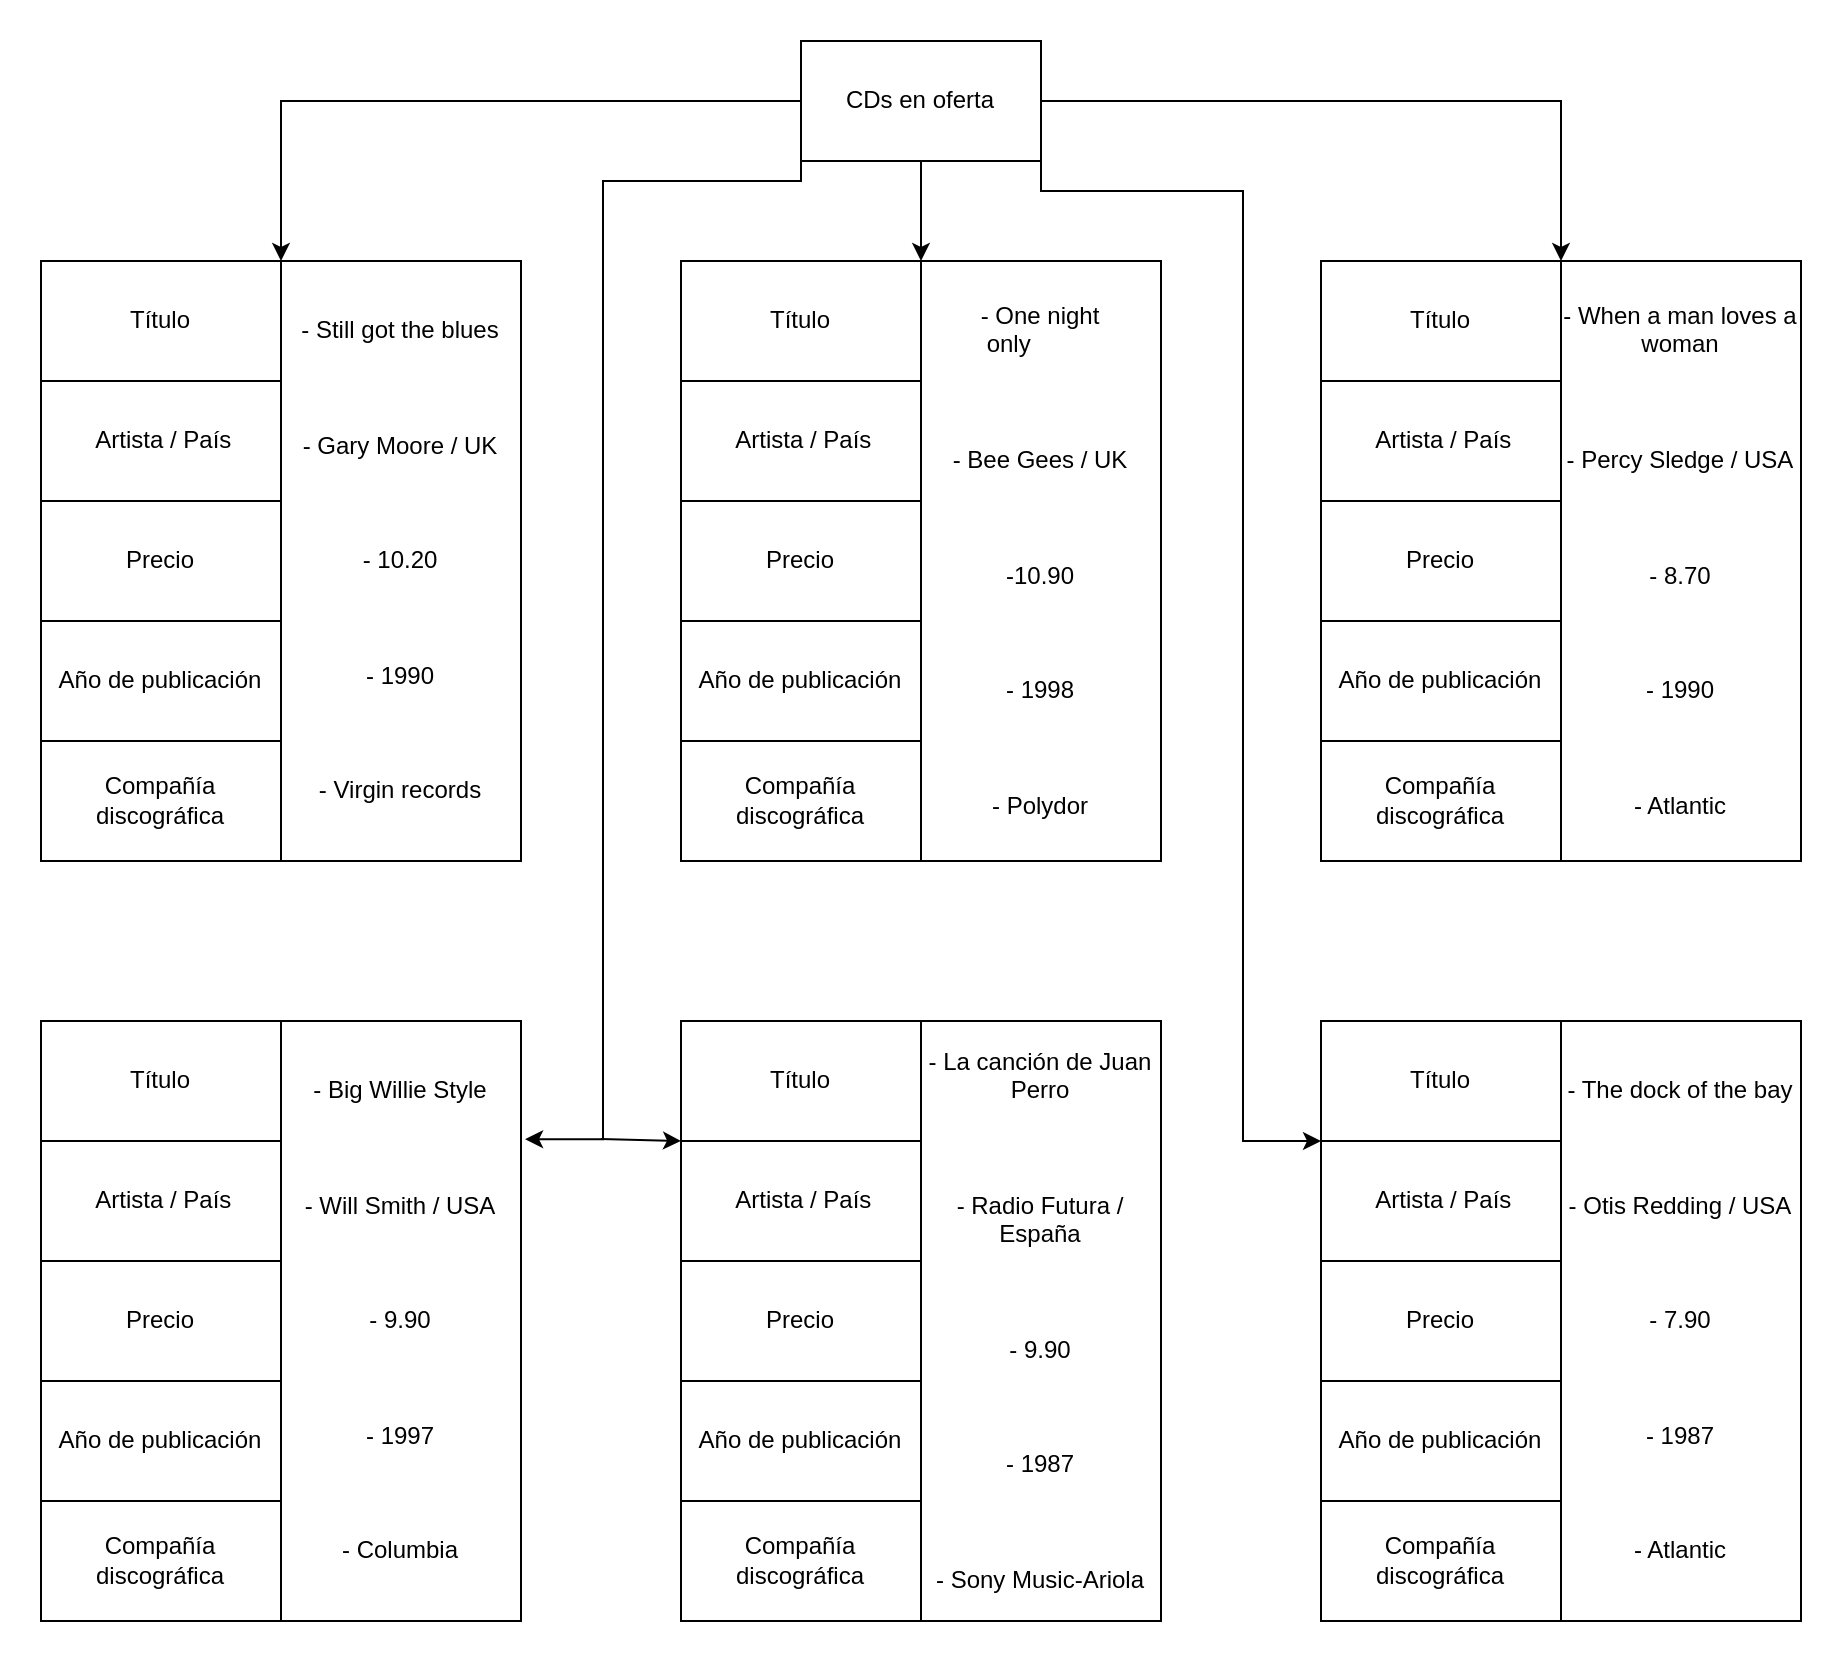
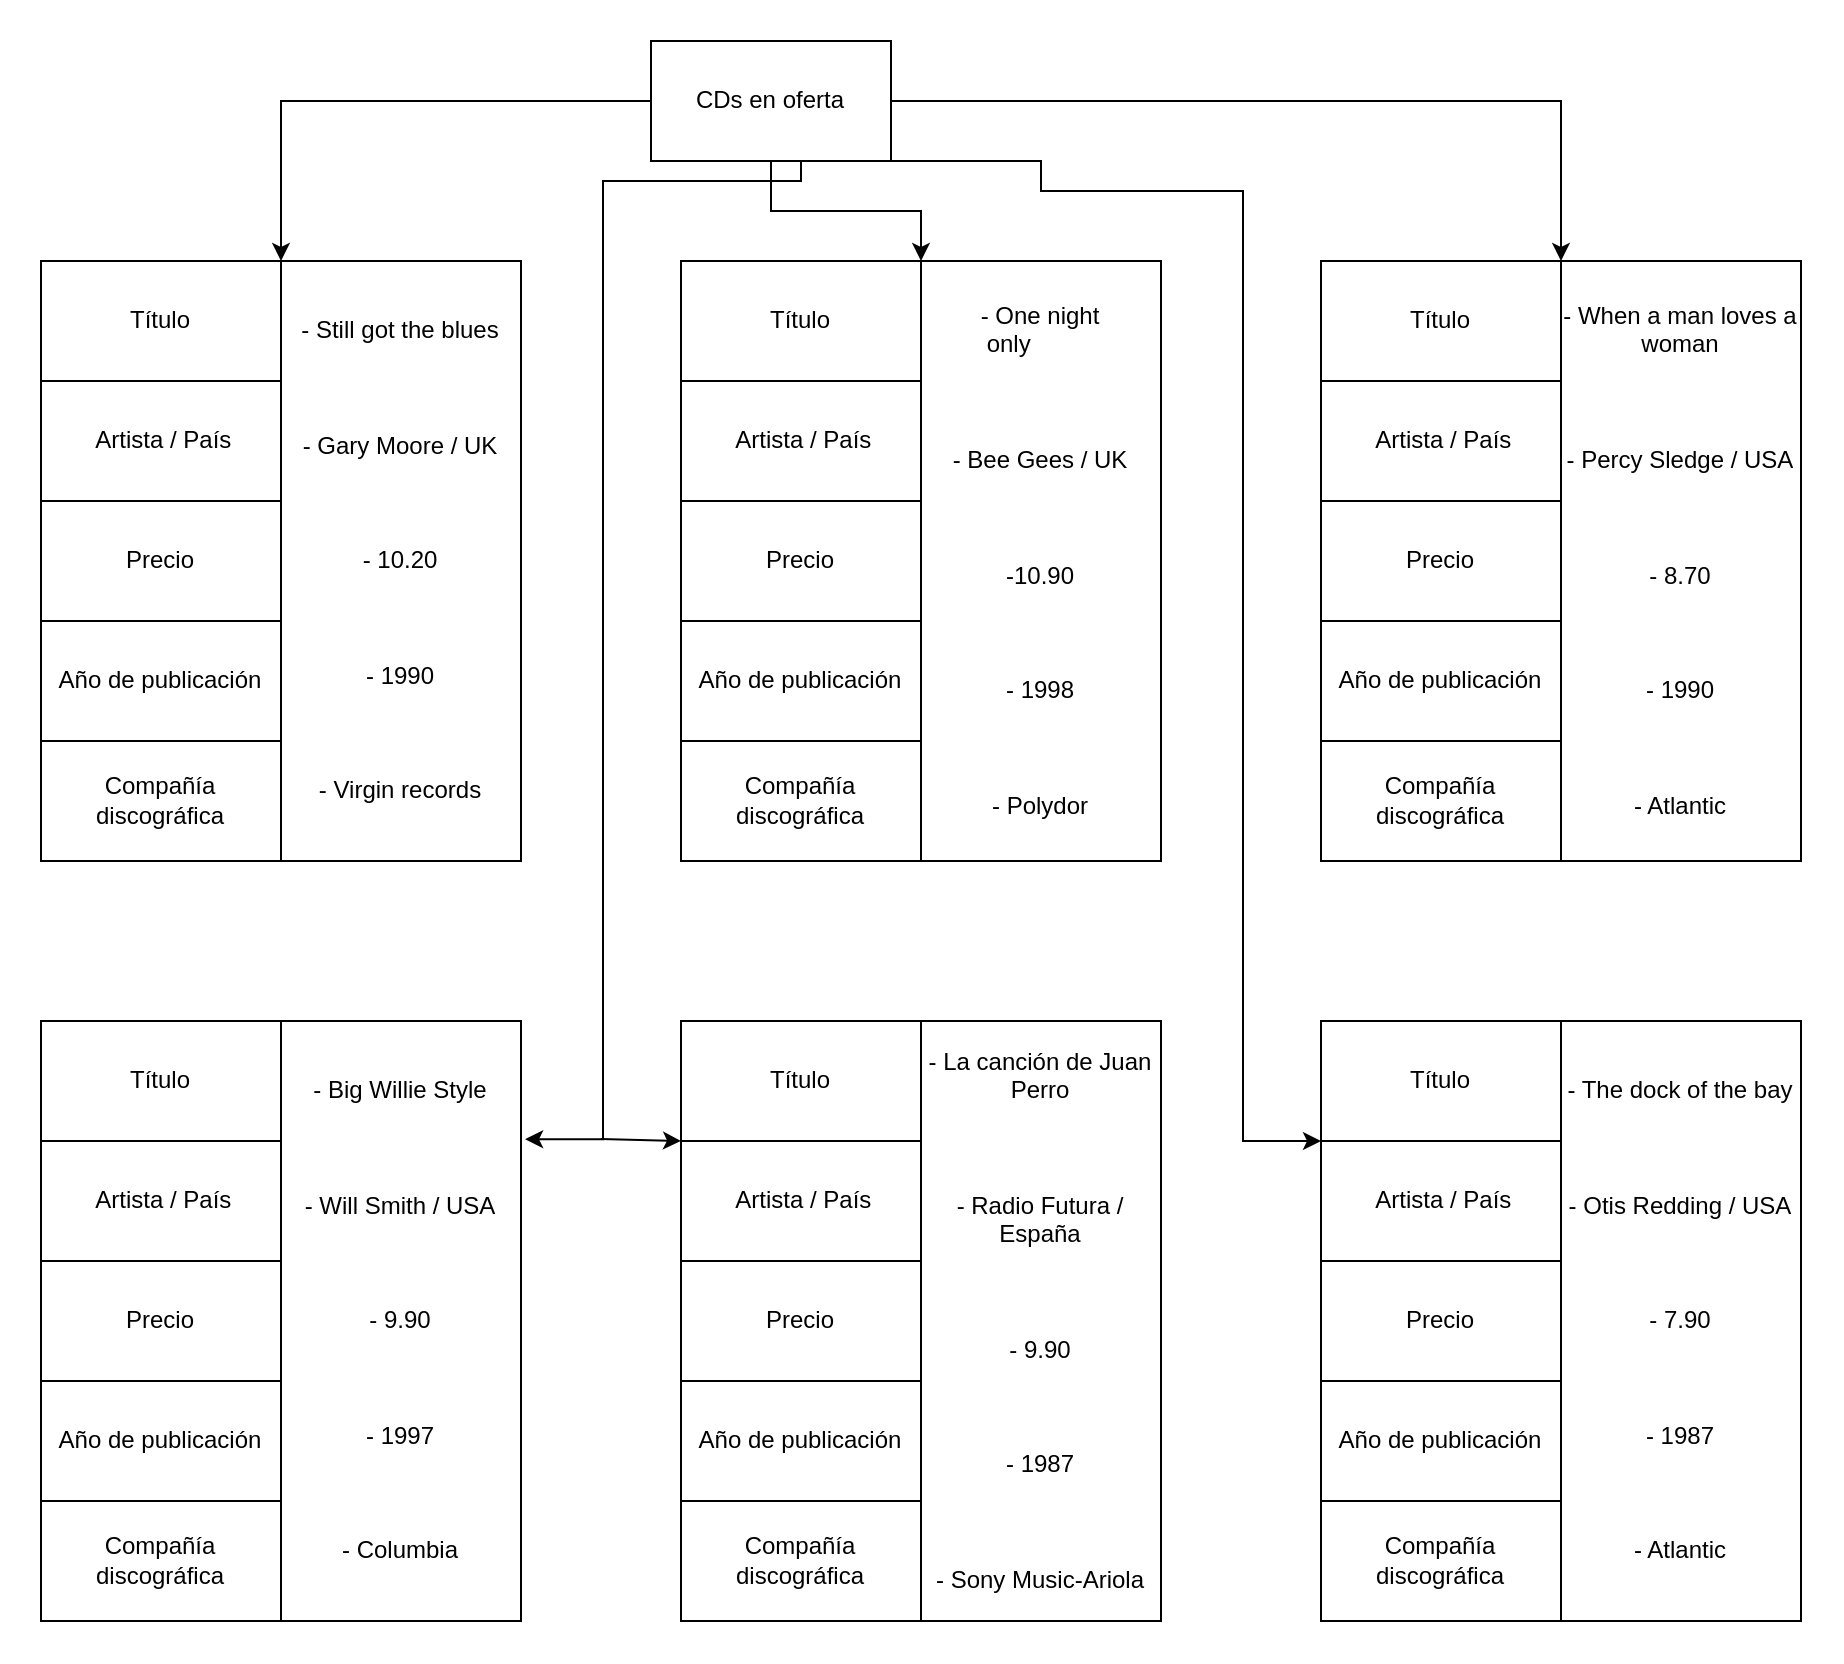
  <mxCell id="0" />
  <mxCell id="1" parent="0" />
  <mxCell id="2" style="edgeStyle=orthogonalEdgeStyle;rounded=0;orthogonalLoop=1;jettySize=auto;html=1;exitX=0;exitY=0.5;exitDx=0;exitDy=0;entryX=1;entryY=0;entryDx=0;entryDy=0;" edge="1" parent="1" source="7" target="20"><mxGeometry relative="1" as="geometry" /></mxCell>
  <mxCell id="3" style="edgeStyle=orthogonalEdgeStyle;rounded=0;orthogonalLoop=1;jettySize=auto;html=1;exitX=0.5;exitY=1;exitDx=0;exitDy=0;entryX=0;entryY=0;entryDx=0;entryDy=0;" edge="1" parent="1" source="7" target="13"><mxGeometry relative="1" as="geometry" /></mxCell>
  <mxCell id="4" style="edgeStyle=orthogonalEdgeStyle;rounded=0;orthogonalLoop=1;jettySize=auto;html=1;exitX=1;exitY=0.5;exitDx=0;exitDy=0;entryX=1;entryY=0;entryDx=0;entryDy=0;" edge="1" parent="1" source="7" target="14"><mxGeometry relative="1" as="geometry" /></mxCell>
  <mxCell id="5" style="edgeStyle=orthogonalEdgeStyle;rounded=0;orthogonalLoop=1;jettySize=auto;html=1;exitX=1;exitY=1;exitDx=0;exitDy=0;entryX=0;entryY=1;entryDx=0;entryDy=0;" edge="1" parent="1" source="7" target="38"><mxGeometry relative="1" as="geometry"><mxPoint x="780" y="480" as="targetPoint" /><Array as="points"><mxPoint x="520" y="95" /><mxPoint x="621" y="95" /><mxPoint x="621" y="570" /></Array></mxGeometry></mxCell>
  <mxCell id="6" style="edgeStyle=orthogonalEdgeStyle;rounded=0;orthogonalLoop=1;jettySize=auto;html=1;exitX=0;exitY=1;exitDx=0;exitDy=0;entryX=1.017;entryY=0.197;entryDx=0;entryDy=0;entryPerimeter=0;" edge="1" parent="1" source="7" target="37"><mxGeometry relative="1" as="geometry"><mxPoint x="300" y="130" as="targetPoint" /><Array as="points"><mxPoint x="400" y="90" /><mxPoint x="301" y="90" /><mxPoint x="301" y="569" /></Array></mxGeometry></mxCell>
- <mxCell id="7" value="CDs en oferta" style="rounded=0;whiteSpace=wrap;html=1;" vertex="1" parent="1"><mxGeometry x="400" y="20" width="120" height="60" as="geometry" /></mxCell>
+ <mxCell id="7" value="CDs en oferta" style="rounded=0;whiteSpace=wrap;html=1;" vertex="1" parent="1"><mxGeometry x="325" y="20" width="120" height="60" as="geometry" /></mxCell>
  <mxCell id="8" value="Título" style="rounded=0;whiteSpace=wrap;html=1;" vertex="1" parent="1"><mxGeometry x="340" y="130" width="120" height="60" as="geometry" /></mxCell>
  <mxCell id="9" value="&amp;nbsp;Artista / País" style="rounded=0;whiteSpace=wrap;html=1;" vertex="1" parent="1"><mxGeometry x="340" y="190" width="120" height="60" as="geometry" /></mxCell>
  <mxCell id="10" value="Compañía discográfica" style="rounded=0;whiteSpace=wrap;html=1;" vertex="1" parent="1"><mxGeometry x="340" y="370" width="120" height="60" as="geometry" /></mxCell>
  <mxCell id="11" value="Precio" style="rounded=0;whiteSpace=wrap;html=1;" vertex="1" parent="1"><mxGeometry x="340" y="250" width="120" height="60" as="geometry" /></mxCell>
  <mxCell id="12" value="Año de publicación" style="rounded=0;whiteSpace=wrap;html=1;" vertex="1" parent="1"><mxGeometry x="340" y="310" width="120" height="60" as="geometry" /></mxCell>
  <mxCell id="13" value="- One night only&lt;span style=&quot;white-space: pre;&quot;&gt;&#09;&lt;/span&gt;&lt;span style=&quot;white-space: pre;&quot;&gt;&#09;&lt;/span&gt;&lt;br&gt;&lt;br&gt;&amp;nbsp;&lt;br&gt;&lt;br&gt;- Bee Gees / UK&lt;br&gt;&lt;br&gt;&lt;br&gt;&lt;br&gt;-10.90&lt;br&gt;&lt;br&gt;&lt;br&gt;&lt;br&gt;- 1998&lt;br&gt;&lt;br&gt;&lt;br&gt;&lt;br&gt;- Polydor" style="rounded=0;whiteSpace=wrap;html=1;" vertex="1" parent="1"><mxGeometry x="460" y="130" width="120" height="300" as="geometry" /></mxCell>
  <mxCell id="14" value="Título" style="rounded=0;whiteSpace=wrap;html=1;" vertex="1" parent="1"><mxGeometry x="660" y="130" width="120" height="60" as="geometry" /></mxCell>
  <mxCell id="15" value="&amp;nbsp;Artista / País" style="rounded=0;whiteSpace=wrap;html=1;" vertex="1" parent="1"><mxGeometry x="660" y="190" width="120" height="60" as="geometry" /></mxCell>
  <mxCell id="16" value="Compañía discográfica" style="rounded=0;whiteSpace=wrap;html=1;" vertex="1" parent="1"><mxGeometry x="660" y="370" width="120" height="60" as="geometry" /></mxCell>
  <mxCell id="17" value="Precio" style="rounded=0;whiteSpace=wrap;html=1;" vertex="1" parent="1"><mxGeometry x="660" y="250" width="120" height="60" as="geometry" /></mxCell>
  <mxCell id="18" value="Año de publicación" style="rounded=0;whiteSpace=wrap;html=1;" vertex="1" parent="1"><mxGeometry x="660" y="310" width="120" height="60" as="geometry" /></mxCell>
  <mxCell id="19" value="- When a man loves a woman&lt;br&gt;&lt;br&gt;&lt;br&gt;&lt;br&gt;- Percy Sledge / USA&lt;br&gt;&lt;br&gt;&lt;br&gt;&lt;br&gt;- 8.70&lt;br&gt;&lt;br&gt;&lt;br&gt;&lt;br&gt;- 1990&lt;br&gt;&lt;br&gt;&lt;br&gt;&lt;br&gt;- Atlantic" style="rounded=0;whiteSpace=wrap;html=1;" vertex="1" parent="1"><mxGeometry x="780" y="130" width="120" height="300" as="geometry" /></mxCell>
  <mxCell id="20" value="Título" style="rounded=0;whiteSpace=wrap;html=1;" vertex="1" parent="1"><mxGeometry x="20" y="130" width="120" height="60" as="geometry" /></mxCell>
  <mxCell id="21" value="&amp;nbsp;Artista / País" style="rounded=0;whiteSpace=wrap;html=1;" vertex="1" parent="1"><mxGeometry x="20" y="190" width="120" height="60" as="geometry" /></mxCell>
  <mxCell id="22" value="Compañía discográfica" style="rounded=0;whiteSpace=wrap;html=1;" vertex="1" parent="1"><mxGeometry x="20" y="370" width="120" height="60" as="geometry" /></mxCell>
  <mxCell id="23" value="Precio" style="rounded=0;whiteSpace=wrap;html=1;" vertex="1" parent="1"><mxGeometry x="20" y="250" width="120" height="60" as="geometry" /></mxCell>
  <mxCell id="24" value="Año de publicación" style="rounded=0;whiteSpace=wrap;html=1;" vertex="1" parent="1"><mxGeometry x="20" y="310" width="120" height="60" as="geometry" /></mxCell>
  <mxCell id="25" value="- Still got the blues&lt;br&gt;&lt;br&gt;&lt;br&gt;&lt;br&gt;- Gary Moore / UK&lt;br&gt;&lt;br&gt;&lt;br&gt;&lt;br&gt;- 10.20&lt;br&gt;&lt;br&gt;&lt;br&gt;&lt;br&gt;- 1990&lt;br&gt;&lt;br&gt;&lt;br&gt;&lt;br&gt;- Virgin records" style="rounded=0;whiteSpace=wrap;html=1;" vertex="1" parent="1"><mxGeometry x="140" y="130" width="120" height="300" as="geometry" /></mxCell>
  <mxCell id="26" value="Título" style="rounded=0;whiteSpace=wrap;html=1;" vertex="1" parent="1"><mxGeometry x="340" y="510" width="120" height="60" as="geometry" /></mxCell>
  <mxCell id="27" value="&amp;nbsp;Artista / País" style="rounded=0;whiteSpace=wrap;html=1;" vertex="1" parent="1"><mxGeometry x="340" y="570" width="120" height="60" as="geometry" /></mxCell>
  <mxCell id="28" value="Compañía discográfica" style="rounded=0;whiteSpace=wrap;html=1;" vertex="1" parent="1"><mxGeometry x="340" y="750" width="120" height="60" as="geometry" /></mxCell>
  <mxCell id="29" value="Precio" style="rounded=0;whiteSpace=wrap;html=1;" vertex="1" parent="1"><mxGeometry x="340" y="630" width="120" height="60" as="geometry" /></mxCell>
  <mxCell id="30" value="Año de publicación" style="rounded=0;whiteSpace=wrap;html=1;" vertex="1" parent="1"><mxGeometry x="340" y="690" width="120" height="60" as="geometry" /></mxCell>
  <mxCell id="31" value="- La canción de Juan Perro&lt;br&gt;&lt;br&gt;&lt;br&gt;&lt;br&gt;- Radio Futura / España&lt;br&gt;&lt;br&gt;&lt;br&gt;&lt;br&gt;- 9.90&lt;br&gt;&lt;br&gt;&lt;br&gt;&lt;br&gt;- 1987&lt;br&gt;&lt;br&gt;&lt;br&gt;&lt;br&gt;- Sony Music-Ariola" style="rounded=0;whiteSpace=wrap;html=1;" vertex="1" parent="1"><mxGeometry x="460" y="510" width="120" height="300" as="geometry" /></mxCell>
  <mxCell id="32" value="Título" style="rounded=0;whiteSpace=wrap;html=1;" vertex="1" parent="1"><mxGeometry x="20" y="510" width="120" height="60" as="geometry" /></mxCell>
  <mxCell id="33" value="&amp;nbsp;Artista / País" style="rounded=0;whiteSpace=wrap;html=1;" vertex="1" parent="1"><mxGeometry x="20" y="570" width="120" height="60" as="geometry" /></mxCell>
  <mxCell id="34" value="Compañía discográfica" style="rounded=0;whiteSpace=wrap;html=1;" vertex="1" parent="1"><mxGeometry x="20" y="750" width="120" height="60" as="geometry" /></mxCell>
  <mxCell id="35" value="Precio" style="rounded=0;whiteSpace=wrap;html=1;" vertex="1" parent="1"><mxGeometry x="20" y="630" width="120" height="60" as="geometry" /></mxCell>
  <mxCell id="36" value="Año de publicación" style="rounded=0;whiteSpace=wrap;html=1;" vertex="1" parent="1"><mxGeometry x="20" y="690" width="120" height="60" as="geometry" /></mxCell>
  <mxCell id="37" value="- Big Willie Style&lt;br&gt;&lt;br&gt;&lt;br&gt;&lt;br&gt;- Will Smith / USA&lt;br&gt;&lt;br&gt;&lt;br&gt;&lt;br&gt;- 9.90&lt;br&gt;&lt;br&gt;&lt;br&gt;&lt;br&gt;- 1997&lt;br&gt;&lt;br&gt;&lt;br&gt;&lt;br&gt;- Columbia" style="rounded=0;whiteSpace=wrap;html=1;" vertex="1" parent="1"><mxGeometry x="140" y="510" width="120" height="300" as="geometry" /></mxCell>
  <mxCell id="38" value="Título" style="rounded=0;whiteSpace=wrap;html=1;" vertex="1" parent="1"><mxGeometry x="660" y="510" width="120" height="60" as="geometry" /></mxCell>
  <mxCell id="39" value="&amp;nbsp;Artista / País" style="rounded=0;whiteSpace=wrap;html=1;" vertex="1" parent="1"><mxGeometry x="660" y="570" width="120" height="60" as="geometry" /></mxCell>
  <mxCell id="40" value="Compañía discográfica" style="rounded=0;whiteSpace=wrap;html=1;" vertex="1" parent="1"><mxGeometry x="660" y="750" width="120" height="60" as="geometry" /></mxCell>
  <mxCell id="41" value="Precio" style="rounded=0;whiteSpace=wrap;html=1;" vertex="1" parent="1"><mxGeometry x="660" y="630" width="120" height="60" as="geometry" /></mxCell>
  <mxCell id="42" value="Año de publicación" style="rounded=0;whiteSpace=wrap;html=1;" vertex="1" parent="1"><mxGeometry x="660" y="690" width="120" height="60" as="geometry" /></mxCell>
  <mxCell id="43" value="- The dock of the bay&lt;br&gt;&lt;br&gt;&lt;br&gt;&lt;br&gt;- Otis Redding / USA&lt;br&gt;&lt;br&gt;&lt;br&gt;&lt;br&gt;- 7.90&lt;br&gt;&lt;br&gt;&lt;br&gt;&lt;br&gt;- 1987&lt;br&gt;&lt;br&gt;&lt;br&gt;&lt;br&gt;- Atlantic" style="rounded=0;whiteSpace=wrap;html=1;" vertex="1" parent="1"><mxGeometry x="780" y="510" width="120" height="300" as="geometry" /></mxCell>
  <mxCell id="44" value="" style="endArrow=classic;html=1;rounded=0;" edge="1" parent="1"><mxGeometry width="50" height="50" relative="1" as="geometry"><mxPoint x="300" y="569" as="sourcePoint" /><mxPoint x="340" y="570" as="targetPoint" /></mxGeometry></mxCell>
